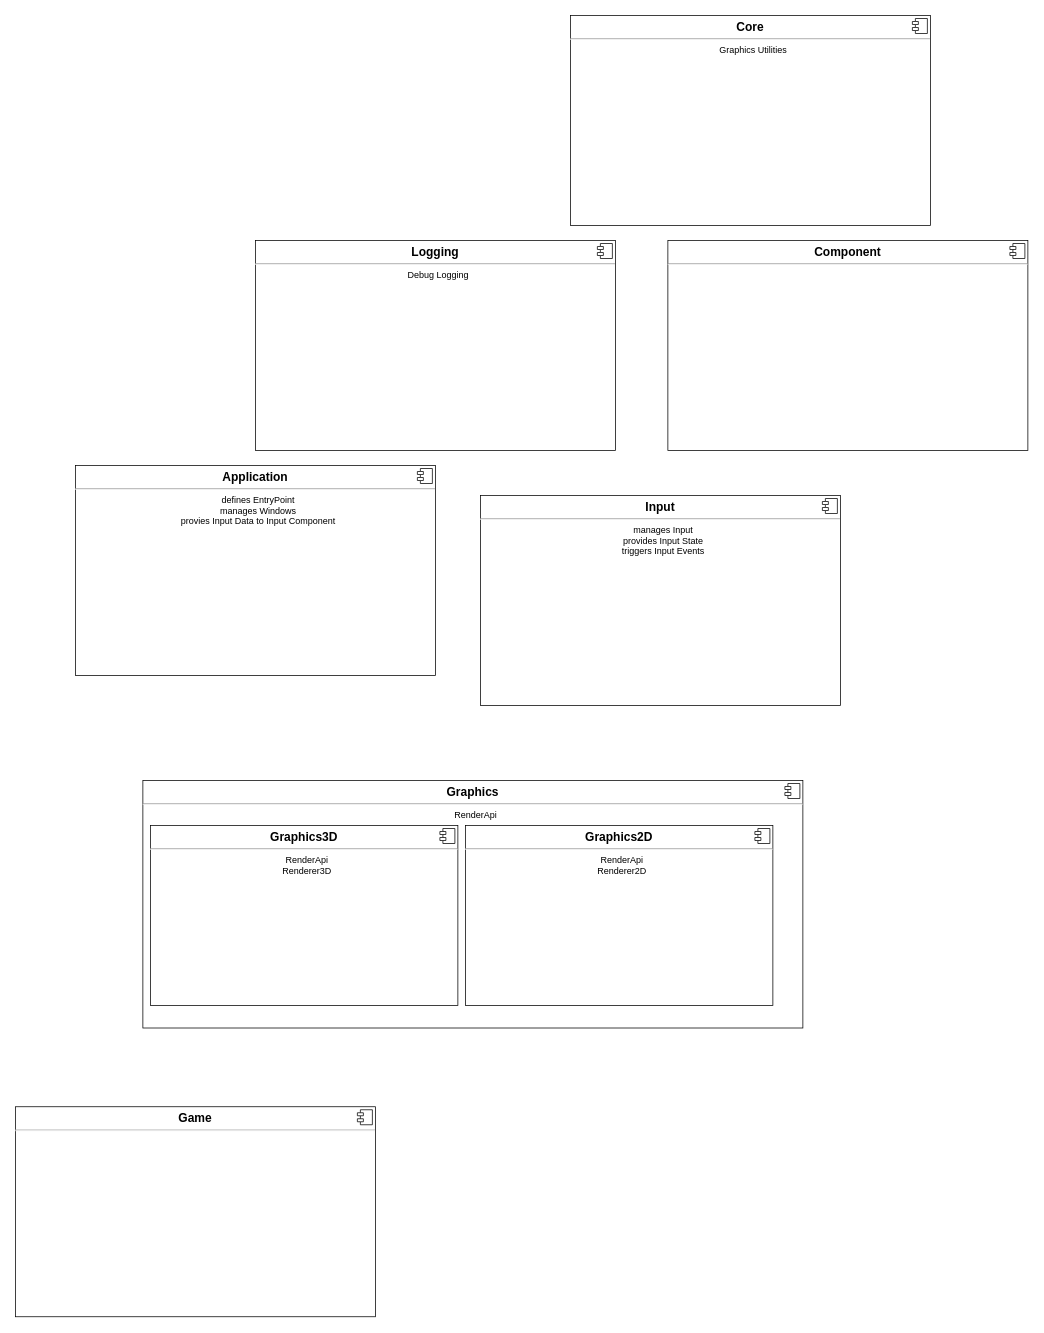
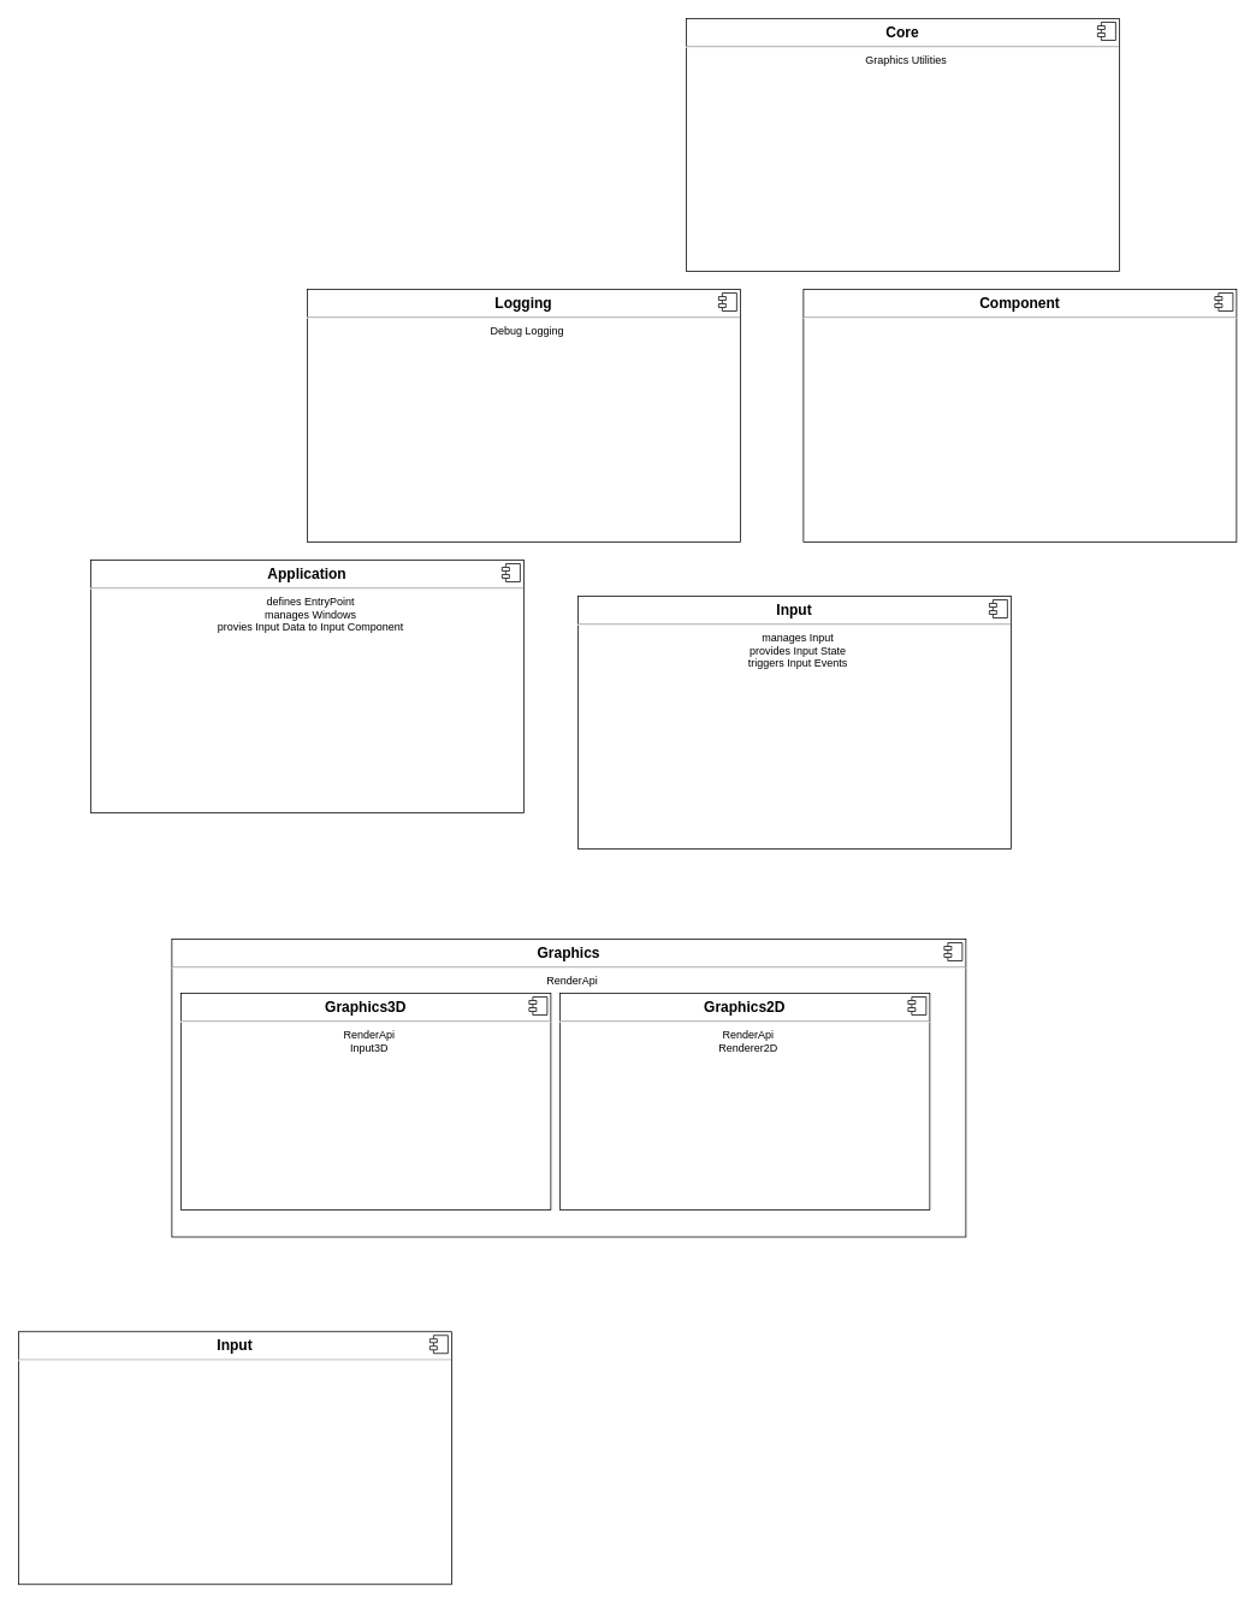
  <mxCell id="0" />
  <mxCell id="1" parent="0" />
  <mxCell id="2" value="&lt;p style=&quot;margin: 6px 0px 0px&quot;&gt;&lt;b style=&quot;font-size: 16px&quot;&gt;Application&lt;/b&gt;&lt;/p&gt;&lt;hr&gt;&lt;p style=&quot;margin: 0px ; margin-left: 8px&quot;&gt;defines EntryPoint&lt;br&gt;manages Windows&lt;/p&gt;&lt;p style=&quot;margin: 0px ; margin-left: 8px&quot;&gt;provies Input Data to Input Component&lt;/p&gt;" style="align=center;overflow=fill;html=1;dropTarget=0;" vertex="1" parent="1"><mxGeometry x="100" y="620" width="480" height="280" as="geometry" /></mxCell>
  <mxCell id="3" value="" style="shape=component;jettyWidth=8;jettyHeight=4;" vertex="1" parent="2"><mxGeometry x="1" width="20" height="20" relative="1" as="geometry"><mxPoint x="-24" y="4" as="offset" /></mxGeometry></mxCell>
  <mxCell id="4" value="&lt;p style=&quot;margin: 6px 0px 0px&quot;&gt;&lt;b style=&quot;font-size: 16px&quot;&gt;Input&lt;/b&gt;&lt;/p&gt;&lt;hr&gt;&lt;p style=&quot;margin: 0px ; margin-left: 8px&quot;&gt;manages Input&lt;/p&gt;&lt;p style=&quot;margin: 0px ; margin-left: 8px&quot;&gt;provides Input State&lt;/p&gt;&lt;p style=&quot;margin: 0px ; margin-left: 8px&quot;&gt;triggers Input Events&lt;/p&gt;" style="align=center;overflow=fill;html=1;dropTarget=0;" vertex="1" parent="1"><mxGeometry x="640" y="660" width="480" height="280" as="geometry" /></mxCell>
  <mxCell id="5" value="" style="shape=component;jettyWidth=8;jettyHeight=4;" vertex="1" parent="4"><mxGeometry x="1" width="20" height="20" relative="1" as="geometry"><mxPoint x="-24" y="4" as="offset" /></mxGeometry></mxCell>
  <mxCell id="6" value="&lt;p style=&quot;margin: 6px 0px 0px&quot;&gt;&lt;b style=&quot;font-size: 16px&quot;&gt;Core&lt;/b&gt;&lt;/p&gt;&lt;hr&gt;&lt;p style=&quot;margin: 0px ; margin-left: 8px&quot;&gt;Graphics Utilities&lt;/p&gt;&lt;p style=&quot;margin: 0px ; margin-left: 8px&quot;&gt;&lt;br&gt;&lt;/p&gt;" style="align=center;overflow=fill;html=1;dropTarget=0;" vertex="1" parent="1"><mxGeometry x="760" y="20" width="480" height="280" as="geometry" /></mxCell>
  <mxCell id="7" value="" style="shape=component;jettyWidth=8;jettyHeight=4;" vertex="1" parent="6"><mxGeometry x="1" width="20" height="20" relative="1" as="geometry"><mxPoint x="-24" y="4" as="offset" /></mxGeometry></mxCell>
  <mxCell id="8" value="&lt;p style=&quot;margin: 6px 0px 0px&quot;&gt;&lt;b style=&quot;font-size: 16px&quot;&gt;Logging&lt;/b&gt;&lt;/p&gt;&lt;hr&gt;&lt;p style=&quot;margin: 0px ; margin-left: 8px&quot;&gt;Debug Logging&lt;/p&gt;&lt;p style=&quot;margin: 0px ; margin-left: 8px&quot;&gt;&lt;br&gt;&lt;/p&gt;" style="align=center;overflow=fill;html=1;dropTarget=0;" vertex="1" parent="1"><mxGeometry x="340" y="320" width="480" height="280" as="geometry" /></mxCell>
  <mxCell id="9" value="" style="shape=component;jettyWidth=8;jettyHeight=4;" vertex="1" parent="8"><mxGeometry x="1" width="20" height="20" relative="1" as="geometry"><mxPoint x="-24" y="4" as="offset" /></mxGeometry></mxCell>
  <mxCell id="10" value="&lt;p style=&quot;margin: 6px 0px 0px&quot;&gt;&lt;b style=&quot;font-size: 16px&quot;&gt;Component&lt;/b&gt;&lt;/p&gt;&lt;hr&gt;&lt;p style=&quot;margin: 0px ; margin-left: 8px&quot;&gt;&lt;br&gt;&lt;/p&gt;" style="align=center;overflow=fill;html=1;dropTarget=0;" vertex="1" parent="1"><mxGeometry x="890" y="320" width="480" height="280" as="geometry" /></mxCell>
  <mxCell id="11" value="" style="shape=component;jettyWidth=8;jettyHeight=4;" vertex="1" parent="10"><mxGeometry x="1" width="20" height="20" relative="1" as="geometry"><mxPoint x="-24" y="4" as="offset" /></mxGeometry></mxCell>
  <mxCell id="12" value="" style="group" vertex="1" connectable="0" parent="1"><mxGeometry x="190" y="1040" width="880" height="330" as="geometry" /></mxCell>
  <mxCell id="13" value="&lt;p style=&quot;margin: 6px 0px 0px&quot;&gt;&lt;b style=&quot;font-size: 16px&quot;&gt;Graphics&lt;/b&gt;&lt;/p&gt;&lt;hr&gt;&lt;p style=&quot;margin: 0px ; margin-left: 8px&quot;&gt;RenderApi&lt;/p&gt;" style="align=center;overflow=fill;html=1;dropTarget=0;" vertex="1" parent="12"><mxGeometry width="880" height="330" as="geometry" /></mxCell>
  <mxCell id="14" value="" style="shape=component;jettyWidth=8;jettyHeight=4;" vertex="1" parent="13"><mxGeometry x="1" width="20" height="20" relative="1" as="geometry"><mxPoint x="-24" y="4" as="offset" /></mxGeometry></mxCell>
- <mxCell id="15" value="&lt;p style=&quot;margin: 6px 0px 0px&quot;&gt;&lt;b style=&quot;font-size: 16px&quot;&gt;Graphics3D&lt;/b&gt;&lt;/p&gt;&lt;hr&gt;&lt;p style=&quot;margin: 0px ; margin-left: 8px&quot;&gt;RenderApi&lt;/p&gt;&lt;p style=&quot;margin: 0px ; margin-left: 8px&quot;&gt;Renderer3D&lt;/p&gt;" style="align=center;overflow=fill;html=1;dropTarget=0;" vertex="1" parent="12"><mxGeometry x="10.244" y="60" width="409.756" height="240" as="geometry" /></mxCell>
+ <mxCell id="15" value="&lt;p style=&quot;margin: 6px 0px 0px&quot;&gt;&lt;b style=&quot;font-size: 16px&quot;&gt;Graphics3D&lt;/b&gt;&lt;/p&gt;&lt;hr&gt;&lt;p style=&quot;margin: 0px ; margin-left: 8px&quot;&gt;RenderApi&lt;/p&gt;&lt;p style=&quot;margin: 0px ; margin-left: 8px&quot;&gt;Input3D&lt;/p&gt;" style="align=center;overflow=fill;html=1;dropTarget=0;" vertex="1" parent="12"><mxGeometry x="10.244" y="60" width="409.756" height="240" as="geometry" /></mxCell>
  <mxCell id="16" value="" style="shape=component;jettyWidth=8;jettyHeight=4;" vertex="1" parent="15"><mxGeometry x="1" width="20" height="20" relative="1" as="geometry"><mxPoint x="-24" y="4" as="offset" /></mxGeometry></mxCell>
  <mxCell id="17" value="&lt;p style=&quot;margin: 6px 0px 0px&quot;&gt;&lt;b style=&quot;font-size: 16px&quot;&gt;Graphics2D&lt;/b&gt;&lt;/p&gt;&lt;hr&gt;&lt;p style=&quot;margin: 0px ; margin-left: 8px&quot;&gt;RenderApi&lt;/p&gt;&lt;p style=&quot;margin: 0px ; margin-left: 8px&quot;&gt;Renderer2D&lt;/p&gt;" style="align=center;overflow=fill;html=1;dropTarget=0;" vertex="1" parent="12"><mxGeometry x="430.244" y="60" width="409.756" height="240" as="geometry" /></mxCell>
  <mxCell id="18" value="" style="shape=component;jettyWidth=8;jettyHeight=4;" vertex="1" parent="17"><mxGeometry x="1" width="20" height="20" relative="1" as="geometry"><mxPoint x="-24" y="4" as="offset" /></mxGeometry></mxCell>
- <mxCell id="19" value="&lt;p style=&quot;margin: 6px 0px 0px&quot;&gt;&lt;b style=&quot;font-size: 16px&quot;&gt;Game&lt;/b&gt;&lt;/p&gt;&lt;hr&gt;&lt;p style=&quot;margin: 0px ; margin-left: 8px&quot;&gt;&lt;br&gt;&lt;/p&gt;" style="align=center;overflow=fill;html=1;dropTarget=0;" vertex="1" parent="1"><mxGeometry x="20" y="1475" width="480" height="280" as="geometry" /></mxCell>
+ <mxCell id="19" value="&lt;p style=&quot;margin: 6px 0px 0px&quot;&gt;&lt;b style=&quot;font-size: 16px&quot;&gt;Input&lt;/b&gt;&lt;/p&gt;&lt;hr&gt;&lt;p style=&quot;margin: 0px ; margin-left: 8px&quot;&gt;&lt;br&gt;&lt;/p&gt;" style="align=center;overflow=fill;html=1;dropTarget=0;" vertex="1" parent="1"><mxGeometry x="20" y="1475" width="480" height="280" as="geometry" /></mxCell>
  <mxCell id="20" value="" style="shape=component;jettyWidth=8;jettyHeight=4;" vertex="1" parent="19"><mxGeometry x="1" width="20" height="20" relative="1" as="geometry"><mxPoint x="-24" y="4" as="offset" /></mxGeometry></mxCell>
